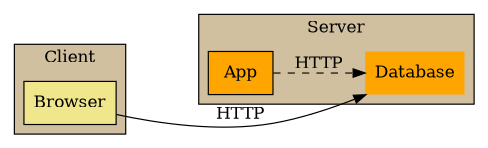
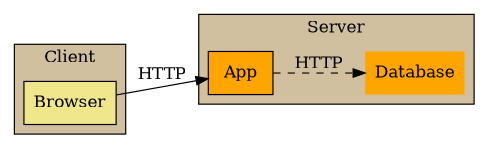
  digraph {
    rankdir=LR
    node [fillcolor=orange shape=box style=filled]
    App
    Database [peripheries=0 shape=DatabaseShape]
    Browser [fillcolor=khaki]
    subgraph cluster_1 {
      bgcolor="#D0C0A0"
      label=Server
      style=filled
      App
      Database
    }
    subgraph cluster_2 {
      bgcolor="#D0C0A0"
      label=Client
      style=filled
      Browser
    }
    App -> Database [label=HTTP style=dashed]
-   Browser -> Database [label=HTTP style=solid]
+   Browser -> App [label=HTTP style=solid]
  }
